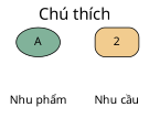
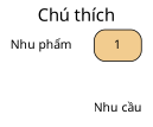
  digraph {
    fontname="Noto Sans"
    fontsize=20
    label="Chú thích"
    labelloc=t
    rankdir=TB
    splines=true
    node [fontname="Noto Sans" style="filled, rounded" shape=none]
    edge [fontname="Noto Sans" style=invis]
-   A [fillcolor="#81b29a" fontcolor="#000000" shape=""]
    n2 [label="Nhu phẩm" style=none]
-   1 [fillcolor="#f2cc8f" fontcolor="#000000" shape=rounded label=2]
+   1 [fillcolor="#f2cc8f" fontcolor="#000000" shape=rounded]
    "Nhu cầu" [style=none]
-   A -> n2
    1 -> "Nhu cầu"
  }
